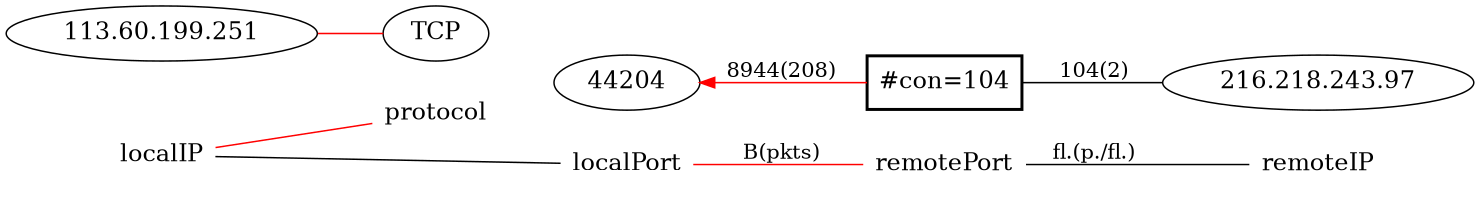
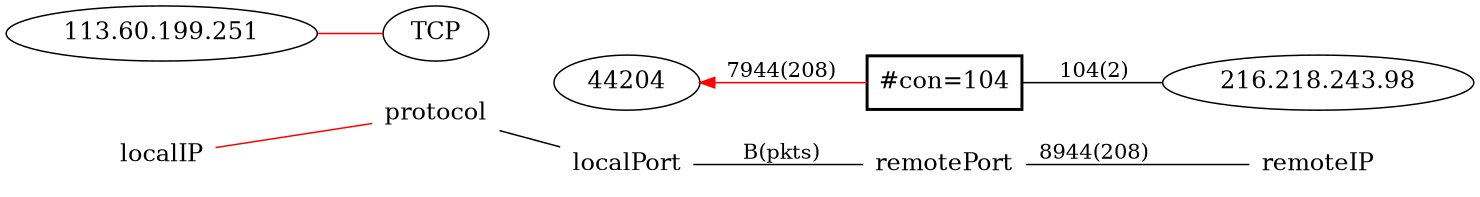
  graph {
    rankdir=LR
    node [fontsize=16 shape=plaintext]
    localIP
    n2 [label="113.60.199.251" shape=ellipse]
    protocol
    n4 [label=TCP shape=ellipse]
    localPort
    n6 [label=44204 shape=ellipse]
    remotePort
    n8 [label="#con=104" shape=box style=bold]
    remoteIP
-   n10 [label="216.218.243.97" shape=ellipse]
+   n10 [label="216.218.243.98" shape=ellipse]
    subgraph sub_1 {
      rank=same
      localIP
      n2
    }
    subgraph sub_2 {
      rank=same
      protocol
      n4
    }
    subgraph sub_3 {
      rank=same
      localPort
      n6
    }
    subgraph sub_4 {
      rank=same
      remotePort
      n8
    }
    subgraph sub_5 {
      rank=same
      remoteIP
      n10
    }
    localIP -- protocol [color=red]
    n2 -- n4 [color=red]
-   localIP -- localPort
-   localPort -- remotePort [label="B(pkts)" color=red]
-   n6 -- n8 [color=red dir=back label="8944(208)"]
-   remotePort -- remoteIP [label="fl.(p./fl.)"]
+   protocol -- localPort
+   localPort -- remotePort [label="B(pkts)"]
+   n6 -- n8 [color=red dir=back label="7944(208)"]
+   remotePort -- remoteIP [label="8944(208)"]
    n8 -- n10 [color=black label="104(2)"]
  }
